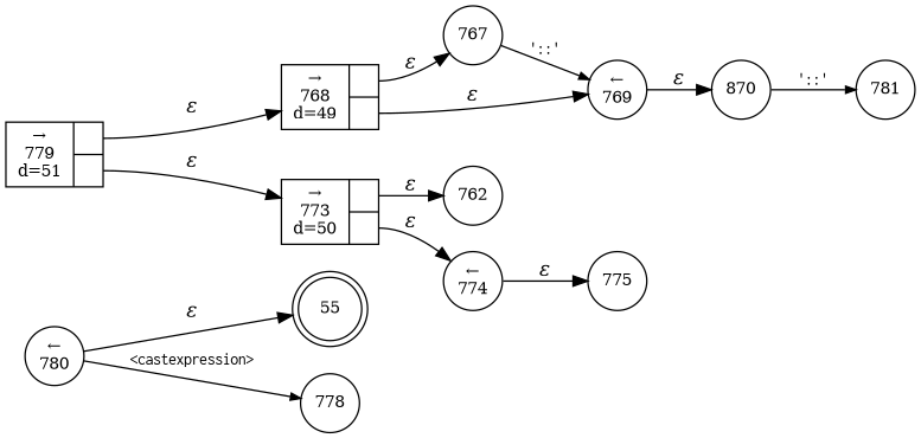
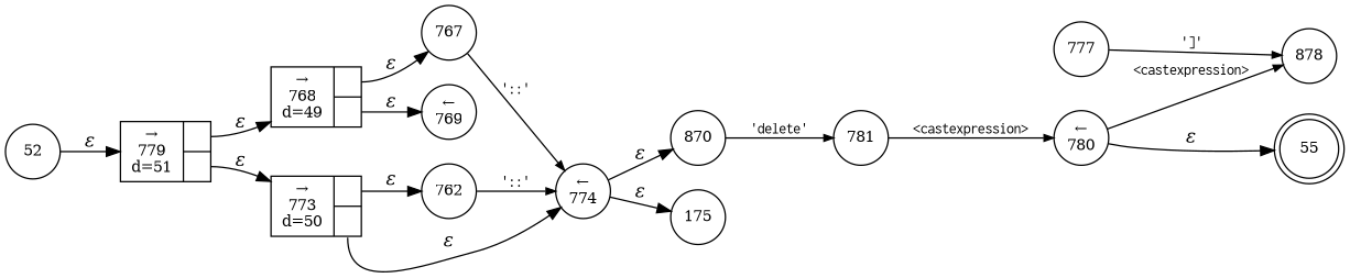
  digraph {
    rankdir=LR
    node [fixedsize=true fontsize=11 shape=circle peripheries=1]
    edge [fontname="Times-Italic"]
    n1 [label=55 shape=doublecircle width=.6 peripheries=""]
    n2 [fixedsize=false label="{&rarr;\n768\nd=49|{<p0>|<p1>}}" shape=record]
    n3 [label="&larr;\n769" width=.55]
    n4 [label=767 width=.55]
    n5 [label=870 width=.55]
    n6 [label=781 width=.55]
    n7 [label="&larr;\n780" width=.55]
-   n8 [label=778 width=.55]
+   n8 [label=878 width=.55]
    n9 [label=762 width=.55]
    n10 [label="&larr;\n774" width=.55]
-   n11 [label=775 width=.55]
+   n11 [label=175 width=.55]
    n12 [fixedsize=false label="{&rarr;\n773\nd=50|{<p0>|<p1>}}" shape=record]
+   n13 [label=777 width=.55]
    n14 [fixedsize=false label="{&rarr;\n779\nd=51|{<p0>|<p1>}}" shape=record]
+   n15 [label=52 width=.55]
    n2 -> n3 [label="&epsilon;" tailport=p1]
    n2 -> n4 [label="&epsilon;" tailport=p0]
-   n3 -> n5 [label="&epsilon;"]
-   n4 -> n3 [arrowhead=normal arrowsize=.7 fontname=Courier fontsize=11 label="'::'"]
-   n5 -> n6 [arrowhead=normal arrowsize=.7 fontname=Courier fontsize=11 label="'::'"]
+   n10 -> n5 [label="&epsilon;"]
+   n4 -> n10 [arrowhead=normal arrowsize=.7 fontname=Courier fontsize=11 label="'::'"]
+   n5 -> n6 [arrowhead=normal arrowsize=.7 fontname=Courier fontsize=11 label="'delete'"]
+   n6 -> n7 [arrowhead=normal arrowsize=.7 fontname=Courier fontsize=11 label="<castexpression>"]
    n7 -> n1 [label="&epsilon;"]
    n7 -> n8 [arrowhead=normal arrowsize=.7 fontname=Courier fontsize=11 label="<castexpression>"]
+   n9 -> n10 [arrowhead=normal arrowsize=.7 fontname=Courier fontsize=11 label="'::'"]
    n10 -> n11 [label="&epsilon;"]
    n12 -> n9 [label="&epsilon;" tailport=p0]
    n12 -> n10 [label="&epsilon;" tailport=p1]
+   n13 -> n8 [arrowhead=normal arrowsize=.7 fontname=Courier fontsize=11 label="']'"]
    n14 -> n2 [label="&epsilon;" tailport=p0]
    n14 -> n12 [label="&epsilon;" tailport=p1]
+   n15 -> n14 [label="&epsilon;"]
  }
